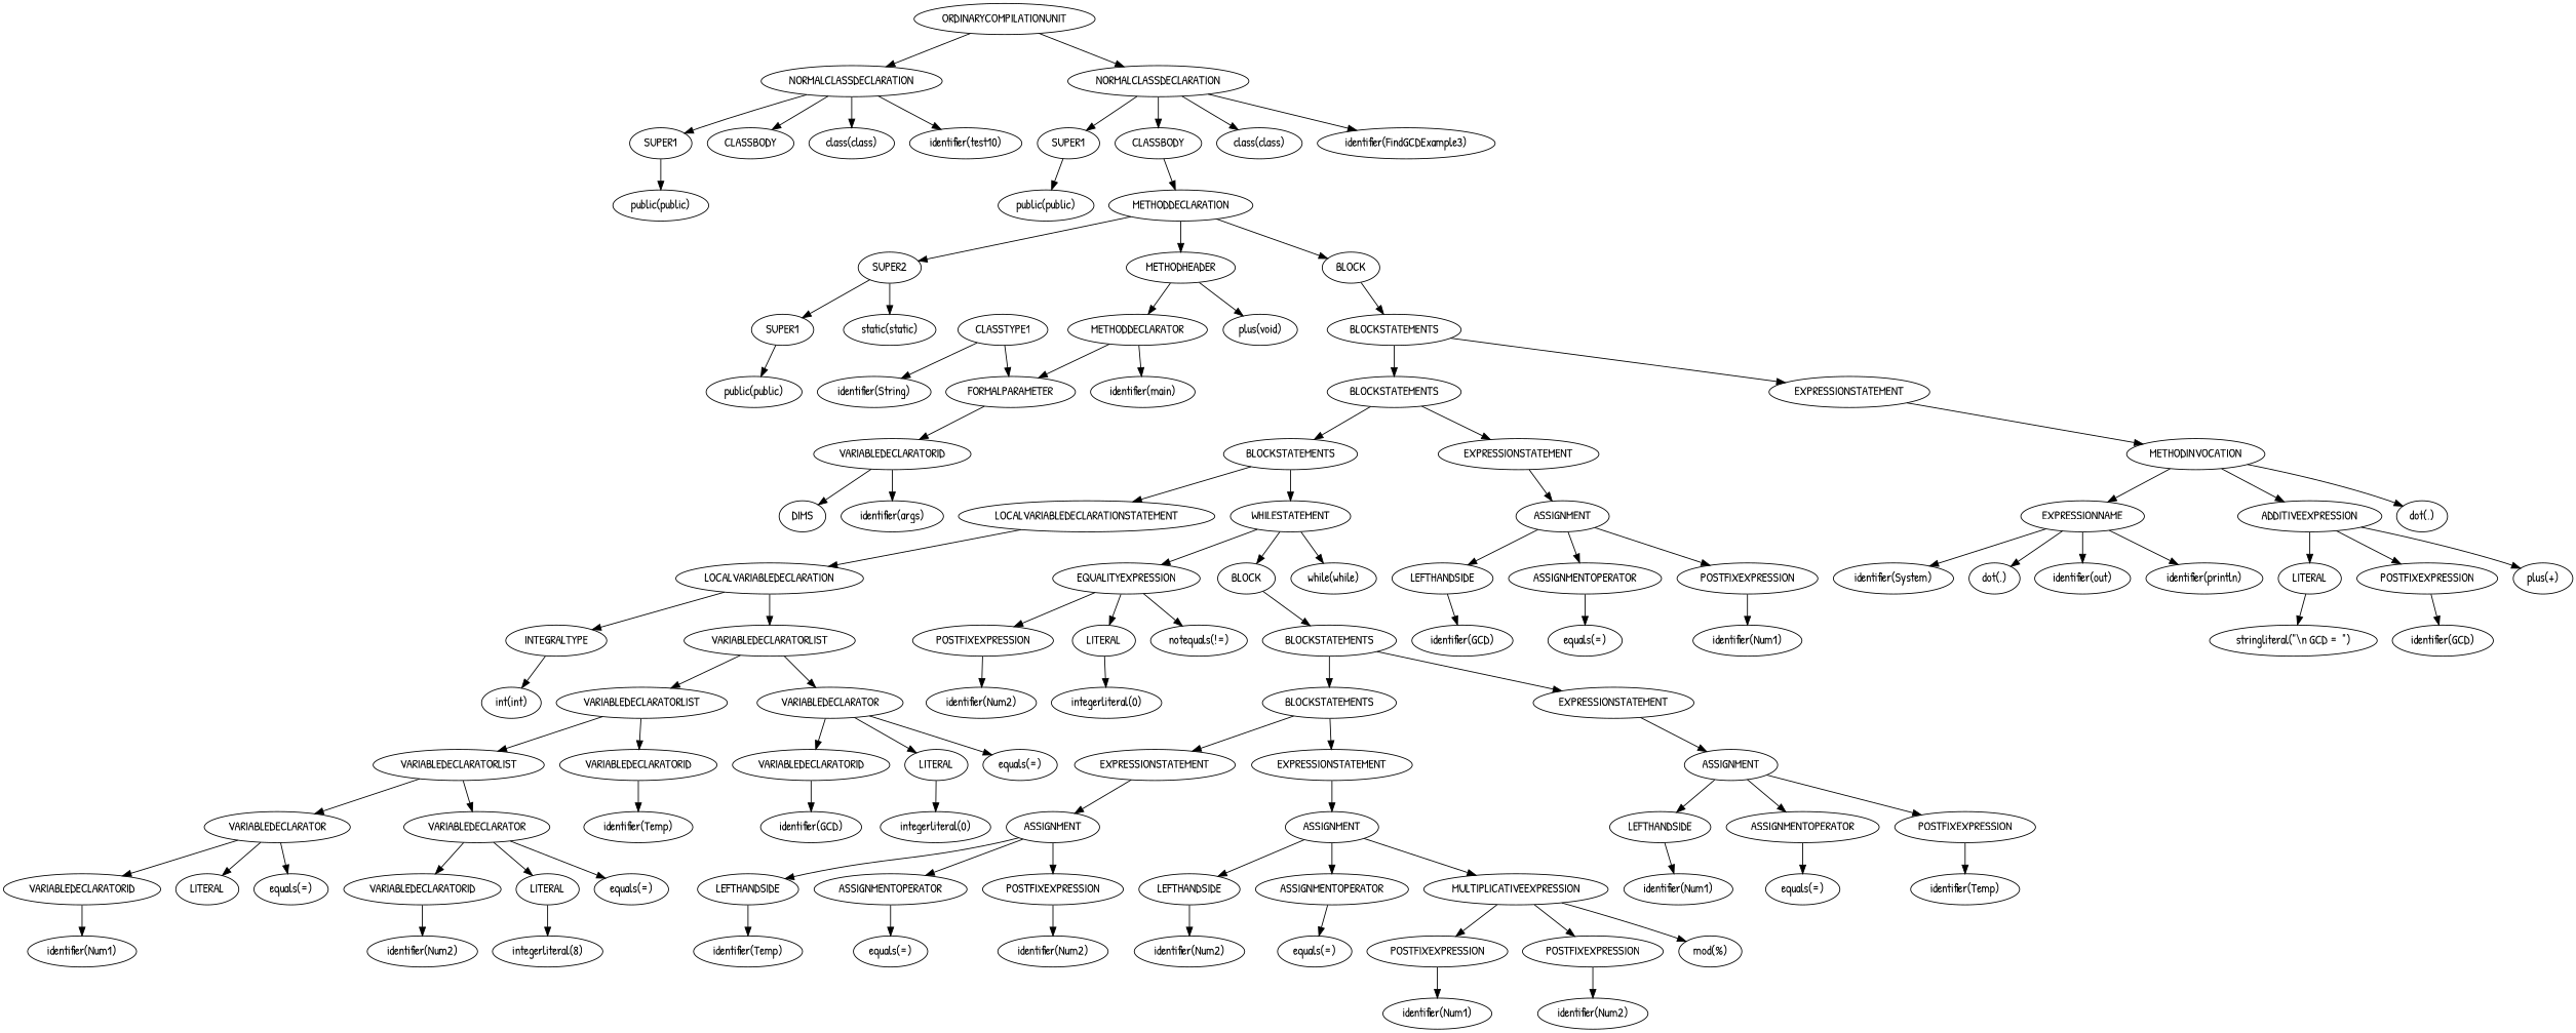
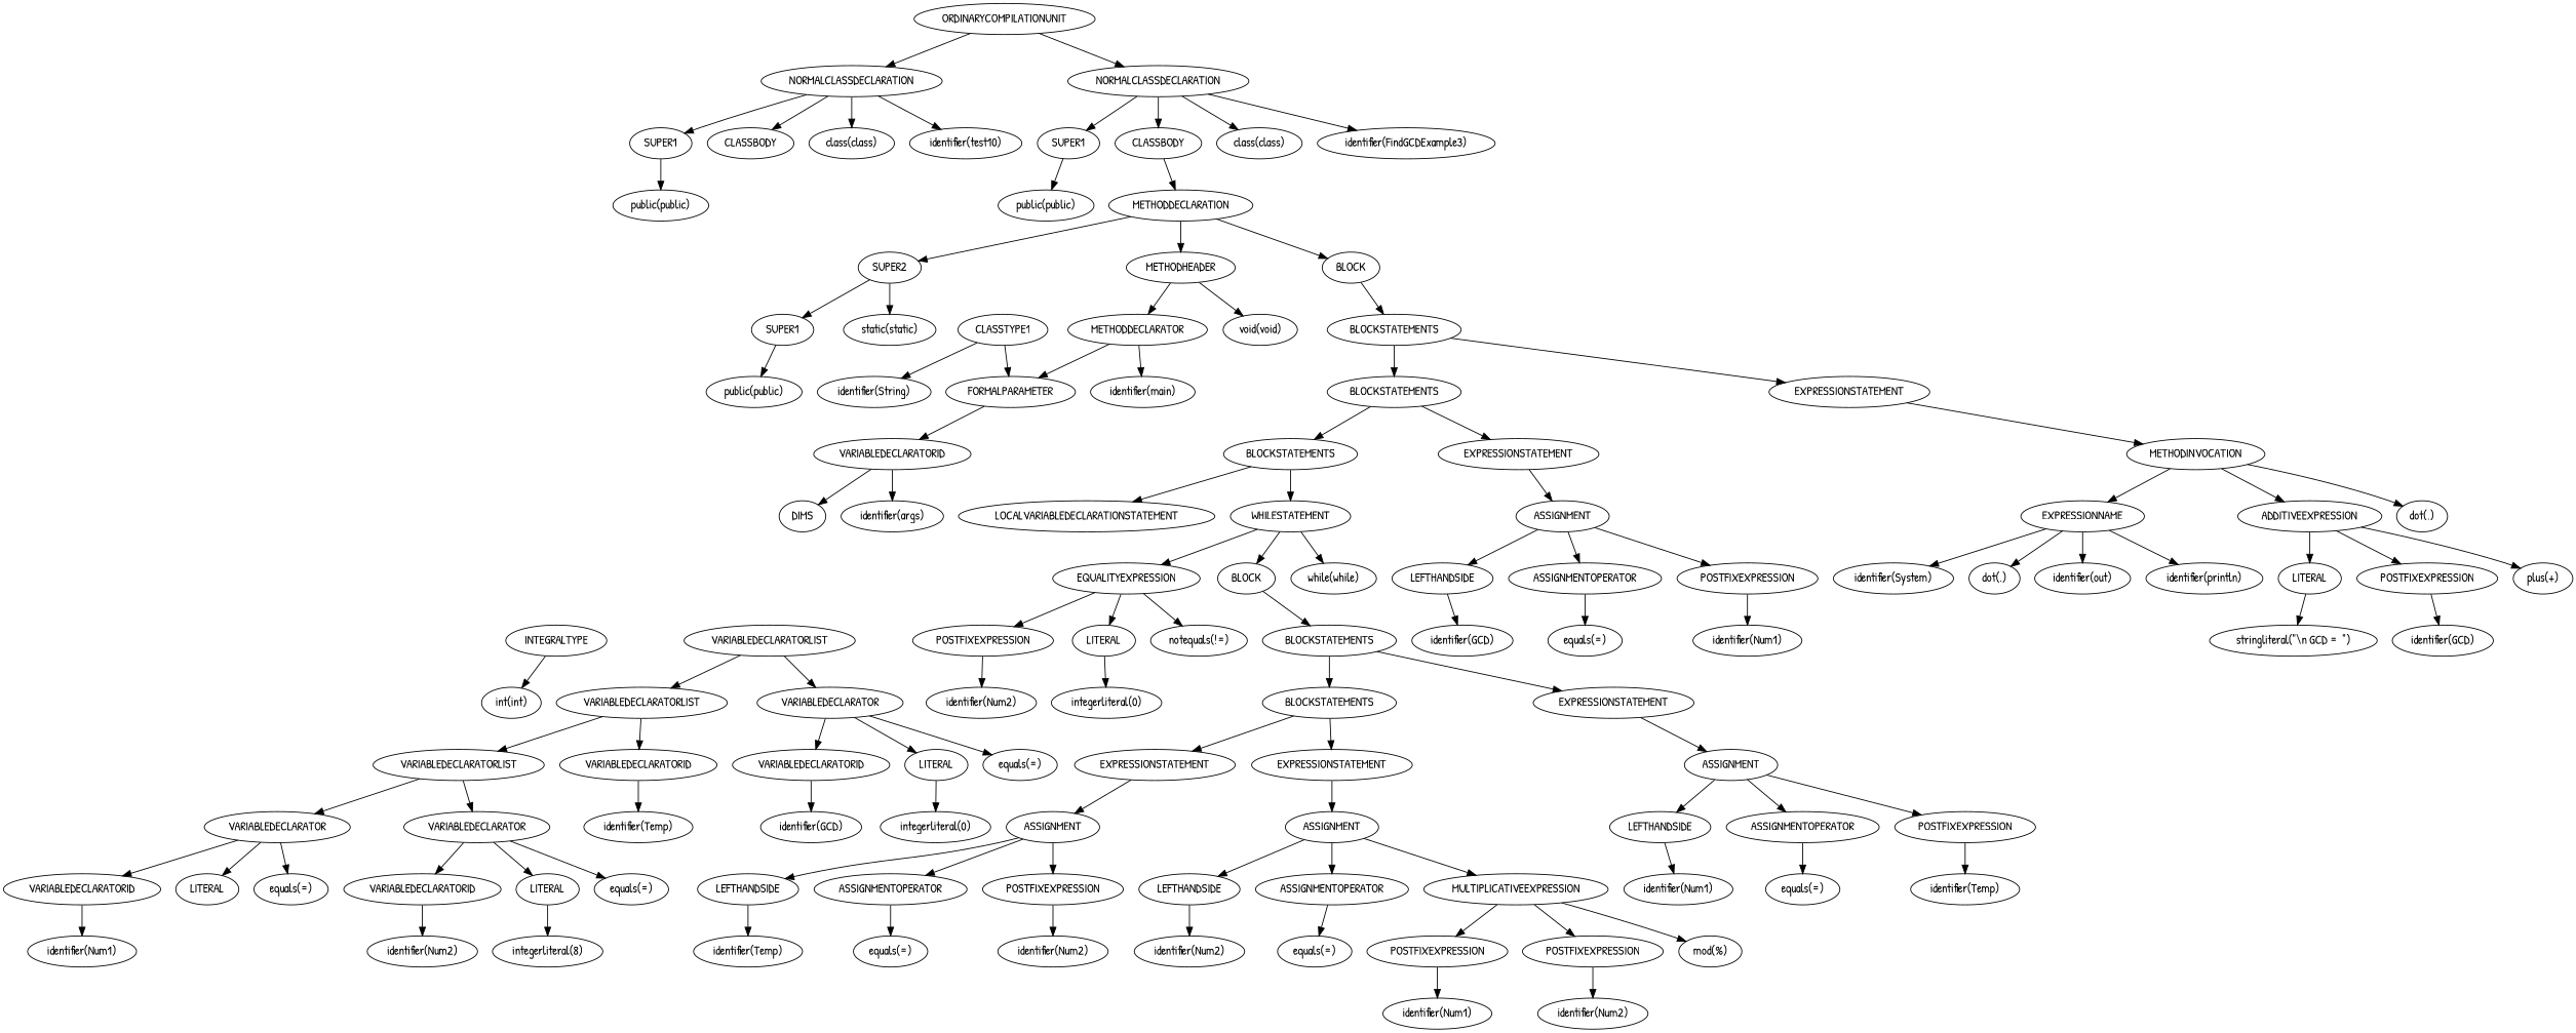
  digraph {
    fontname="Patrick Hand"
    ordering=out
    node [fontname="Patrick Hand"]
    edge [fontname="Patrick Hand"]
    n1 [label=SUPER1]
    n2 [label="public(public)"]
    n3 [label=CLASSBODY]
    n4 [label=NORMALCLASSDECLARATION]
    n5 [label="class(class)"]
    n6 [label="identifier(test10)"]
    n7 [label=SUPER1]
    n8 [label="public(public)"]
    n9 [label=SUPER1]
    n10 [label="public(public)"]
    n11 [label=SUPER2]
    n12 [label="static(static)"]
    n13 [label=CLASSTYPE1]
    n14 [label="identifier(String)"]
    n15 [label=FORMALPARAMETER]
    n16 [label=DIMS]
    n17 [label=VARIABLEDECLARATORID]
    n18 [label="identifier(args)"]
    n19 [label=METHODDECLARATOR]
    n20 [label="identifier(main)"]
    n21 [label=METHODHEADER]
-   n22 [label="plus(void)"]
+   n22 [label="void(void)"]
    n23 [label=INTEGRALTYPE]
    n24 [label="int(int)"]
    n25 [label=VARIABLEDECLARATORID]
    n26 [label="identifier(Num1)"]
    n27 [label=LITERAL]
    n28 [label=VARIABLEDECLARATOR]
    n29 [label="equals(=)"]
    n30 [label=VARIABLEDECLARATORID]
    n31 [label="identifier(Num2)"]
    n32 [label=LITERAL]
    n33 [label="integerliteral(8)"]
    n34 [label=VARIABLEDECLARATOR]
    n35 [label="equals(=)"]
    n36 [label=VARIABLEDECLARATORLIST]
    n37 [label=VARIABLEDECLARATORID]
    n38 [label="identifier(Temp)"]
    n39 [label=VARIABLEDECLARATORLIST]
    n40 [label=VARIABLEDECLARATORID]
    n41 [label="identifier(GCD)"]
    n42 [label=LITERAL]
    n43 [label="integerliteral(0)"]
    n44 [label=VARIABLEDECLARATOR]
    n45 [label="equals(=)"]
    n46 [label=VARIABLEDECLARATORLIST]
-   n47 [label=LOCALVARIABLEDECLARATION]
    n48 [label=LOCALVARIABLEDECLARATIONSTATEMENT]
    n49 [label=POSTFIXEXPRESSION]
    n50 [label="identifier(Num2)"]
    n51 [label=LITERAL]
    n52 [label="integerliteral(0)"]
    n53 [label=EQUALITYEXPRESSION]
    n54 [label="notequals(!=)"]
    n55 [label=LEFTHANDSIDE]
    n56 [label="identifier(Temp)"]
    n57 [label=ASSIGNMENTOPERATOR]
    n58 [label="equals(=)"]
    n59 [label=POSTFIXEXPRESSION]
    n60 [label="identifier(Num2)"]
    n61 [label=ASSIGNMENT]
    n62 [label=EXPRESSIONSTATEMENT]
    n63 [label=LEFTHANDSIDE]
    n64 [label="identifier(Num2)"]
    n65 [label=ASSIGNMENTOPERATOR]
    n66 [label="equals(=)"]
    n67 [label=POSTFIXEXPRESSION]
    n68 [label="identifier(Num1)"]
    n69 [label=POSTFIXEXPRESSION]
    n70 [label="identifier(Num2)"]
    n71 [label=MULTIPLICATIVEEXPRESSION]
    n72 [label="mod(%)"]
    n73 [label=ASSIGNMENT]
    n74 [label=EXPRESSIONSTATEMENT]
    n75 [label=BLOCKSTATEMENTS]
    n76 [label=LEFTHANDSIDE]
    n77 [label="identifier(Num1)"]
    n78 [label=ASSIGNMENTOPERATOR]
    n79 [label="equals(=)"]
    n80 [label=POSTFIXEXPRESSION]
    n81 [label="identifier(Temp)"]
    n82 [label=ASSIGNMENT]
    n83 [label=EXPRESSIONSTATEMENT]
    n84 [label=BLOCKSTATEMENTS]
    n85 [label=BLOCK]
    n86 [label=WHILESTATEMENT]
    n87 [label="while(while)"]
    n88 [label=BLOCKSTATEMENTS]
    n89 [label=LEFTHANDSIDE]
    n90 [label="identifier(GCD)"]
    n91 [label=ASSIGNMENTOPERATOR]
    n92 [label="equals(=)"]
    n93 [label=POSTFIXEXPRESSION]
    n94 [label="identifier(Num1)"]
    n95 [label=ASSIGNMENT]
    n96 [label=EXPRESSIONSTATEMENT]
    n97 [label=BLOCKSTATEMENTS]
    n98 [label=EXPRESSIONNAME]
    n99 [label="identifier(System)"]
    n100 [label="dot(.)"]
    n101 [label="identifier(out)"]
    n102 [label="identifier(println)"]
    n103 [label=LITERAL]
    n104 [label="stringliteral(\"\\n GCD =  \")"]
    n105 [label=POSTFIXEXPRESSION]
    n106 [label="identifier(GCD)"]
    n107 [label=ADDITIVEEXPRESSION]
    n108 [label="plus(+)"]
    n109 [label=METHODINVOCATION]
    n110 [label="dot(.)"]
    n111 [label=EXPRESSIONSTATEMENT]
    n112 [label=BLOCKSTATEMENTS]
    n113 [label=BLOCK]
    n114 [label=METHODDECLARATION]
    n115 [label=CLASSBODY]
    n116 [label=NORMALCLASSDECLARATION]
    n117 [label="class(class)"]
    n118 [label="identifier(FindGCDExample3)"]
    n119 [label=ORDINARYCOMPILATIONUNIT]
    n1 -> n2
    n4 -> n1
    n4 -> n3
    n4 -> n5
    n4 -> n6
    n7 -> n8
    n9 -> n10
    n11 -> n9
    n11 -> n12
    n13 -> n14
    n13 -> n15
    n15 -> n17
    n17 -> n16
    n17 -> n18
    n19 -> n15
    n19 -> n20
    n21 -> n19
    n21 -> n22
    n23 -> n24
    n25 -> n26
    n28 -> n25
    n28 -> n27
    n28 -> n29
    n30 -> n31
    n32 -> n33
    n34 -> n30
    n34 -> n32
    n34 -> n35
    n36 -> n28
    n36 -> n34
    n37 -> n38
    n39 -> n36
    n39 -> n37
    n40 -> n41
    n42 -> n43
    n44 -> n40
    n44 -> n42
    n44 -> n45
    n46 -> n39
    n46 -> n44
-   n47 -> n23
-   n47 -> n46
-   n48 -> n47
    n49 -> n50
    n51 -> n52
    n53 -> n49
    n53 -> n51
    n53 -> n54
    n55 -> n56
    n57 -> n58
    n59 -> n60
    n61 -> n55
    n61 -> n57
    n61 -> n59
    n62 -> n61
    n63 -> n64
    n65 -> n66
    n67 -> n68
    n69 -> n70
    n71 -> n67
    n71 -> n69
    n71 -> n72
    n73 -> n63
    n73 -> n65
    n73 -> n71
    n74 -> n73
    n75 -> n62
    n75 -> n74
    n76 -> n77
    n78 -> n79
    n80 -> n81
    n82 -> n76
    n82 -> n78
    n82 -> n80
    n83 -> n82
    n84 -> n75
    n84 -> n83
    n85 -> n84
    n86 -> n53
    n86 -> n85
    n86 -> n87
    n88 -> n48
    n88 -> n86
    n89 -> n90
    n91 -> n92
    n93 -> n94
    n95 -> n89
    n95 -> n91
    n95 -> n93
    n96 -> n95
    n97 -> n88
    n97 -> n96
    n98 -> n99
    n98 -> n100
    n98 -> n101
    n98 -> n102
    n103 -> n104
    n105 -> n106
    n107 -> n103
    n107 -> n105
    n107 -> n108
    n109 -> n98
    n109 -> n107
    n109 -> n110
    n111 -> n109
    n112 -> n97
    n112 -> n111
    n113 -> n112
    n114 -> n11
    n114 -> n21
    n114 -> n113
    n115 -> n114
    n116 -> n7
    n116 -> n115
    n116 -> n117
    n116 -> n118
    n119 -> n4
    n119 -> n116
  }
